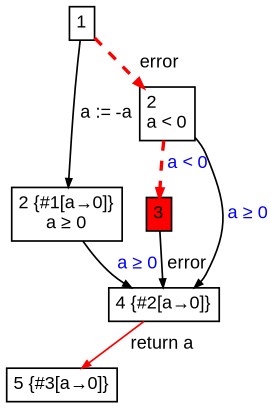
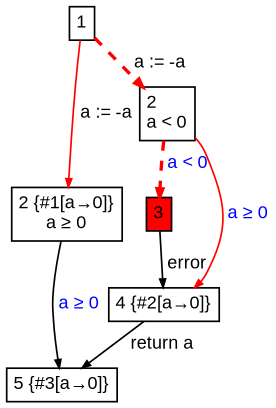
  digraph {
    fontname="Liberation Sans"
    nodesep=0.12
    ranksep=0.10
    node [fontname="Liberation Sans" fontsize=10.5 margin="0.05,0.05" shape=box]
    edge [arrowsize=0.5 fontname="Liberation Sans" fontsize=10.5]
    n1 [height=0.02 label=1 width=0.02]
    n2 [height=0.02 label="2 {#1[a→0]}\la ≥ 0" width=0.02]
    n3 [height=0.02 label="2\la < 0" width=0.02]
    n4 [height=0.02 label="4 {#2[a→0]}" width=0.02]
    n5 [height=0.02 label="5 {#3[a→0]}" width=0.02]
    n6 [fillcolor=red height=0.02 label=3 style=filled width=0.02]
-   n1 -> n2 [label=" a := -a"]
-   n1 -> n3 [color="#FF0000" label=" error" style="bold,dashed"]
-   n2 -> n4 [fontcolor="#0000FF" label=" a ≥ 0"]
-   n3 -> n4 [fontcolor="#0000FF" label=" a ≥ 0"]
+   n1 -> n2 [label=" a := -a" color="#FF0000"]
+   n1 -> n3 [color="#FF0000" label=" a := -a" style="bold,dashed"]
+   n2 -> n5 [fontcolor="#0000FF" label=" a ≥ 0"]
+   n3 -> n4 [fontcolor="#0000FF" label=" a ≥ 0" color="#FF0000"]
    n3 -> n6 [color="#FF0000" fontcolor="#0000FF" label=" a < 0" style="bold,dashed"]
-   n4 -> n5 [label=" return a" color="#FF0000"]
+   n4 -> n5 [label=" return a"]
    n6 -> n4 [label=" error"]
  }
